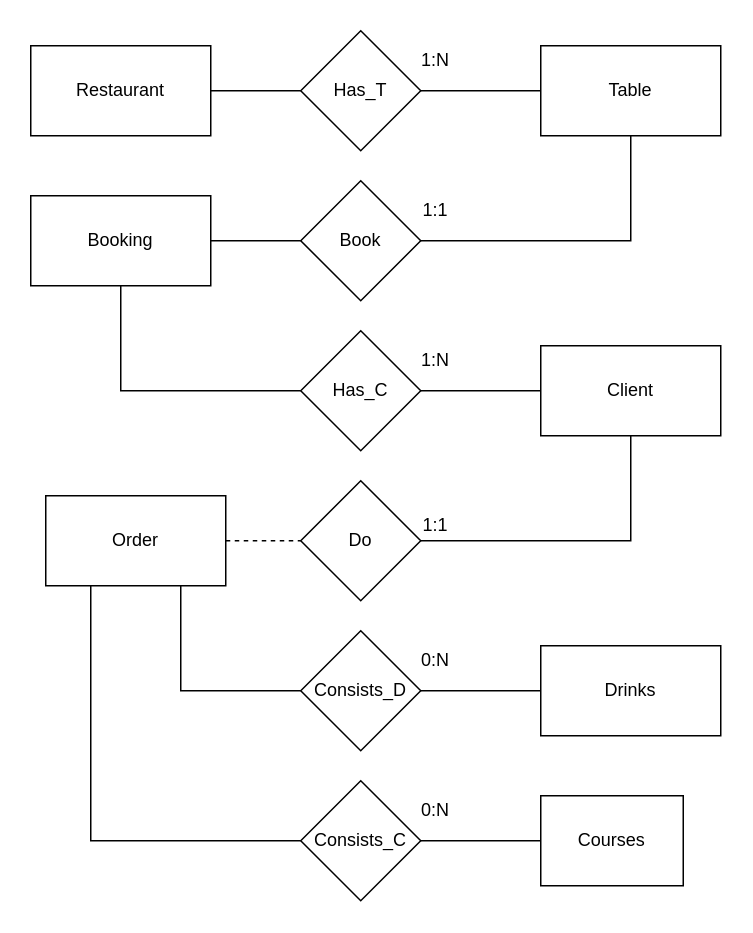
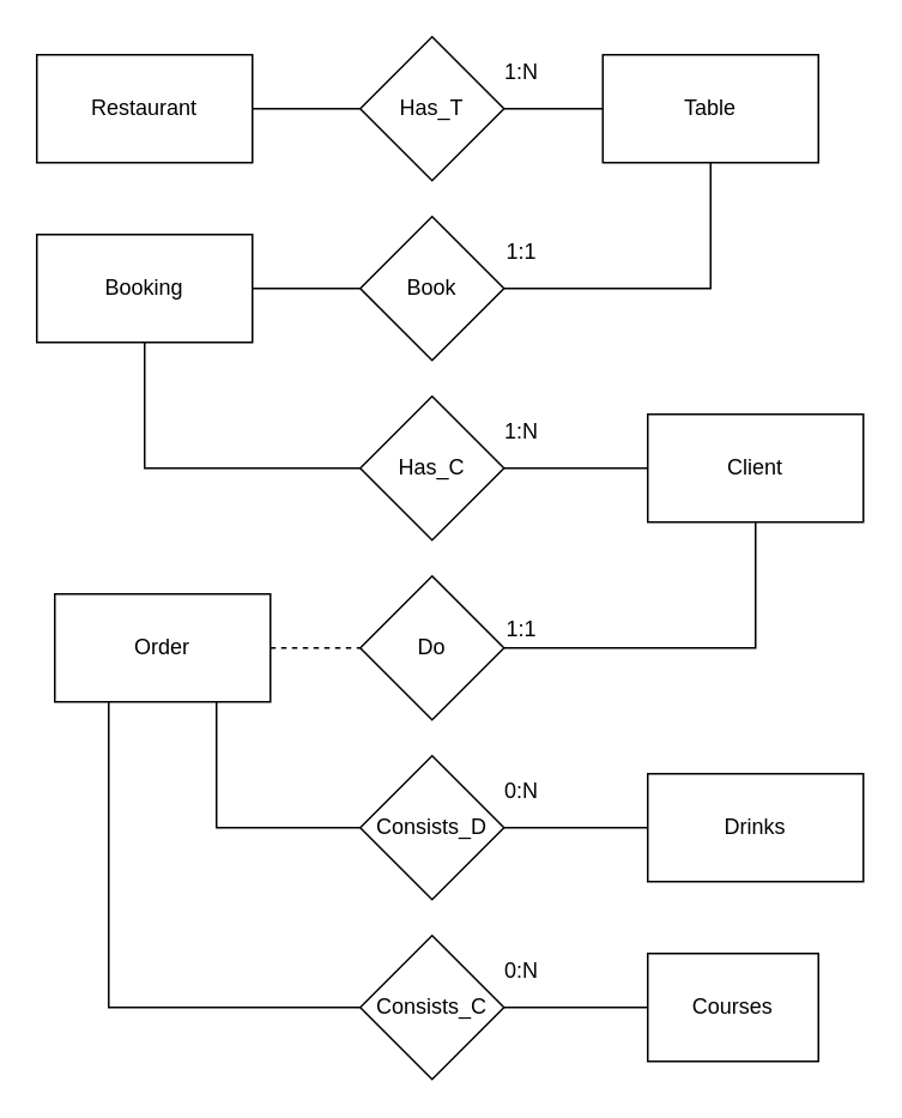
  <mxCell id="0" />
  <mxCell id="1" parent="0" />
  <mxCell id="2" value="Restaurant" style="rounded=0;whiteSpace=wrap;html=1;" parent="1" vertex="1"><mxGeometry x="20" y="30" width="120" height="60" as="geometry" /></mxCell>
  <mxCell id="3" style="edgeStyle=orthogonalEdgeStyle;rounded=0;orthogonalLoop=1;jettySize=auto;html=1;endArrow=none;endFill=0;" parent="1" source="4" target="16" edge="1"><mxGeometry relative="1" as="geometry" /></mxCell>
- <mxCell id="4" value="Table&lt;br&gt;" style="rounded=0;whiteSpace=wrap;html=1;" parent="1" vertex="1"><mxGeometry x="360" y="30" width="120" height="60" as="geometry" /></mxCell>
+ <mxCell id="4" value="Table&lt;br&gt;" style="rounded=0;whiteSpace=wrap;html=1;" parent="1" vertex="1"><mxGeometry x="335" y="30" width="120" height="60" as="geometry" /></mxCell>
  <mxCell id="5" style="edgeStyle=orthogonalEdgeStyle;rounded=0;orthogonalLoop=1;jettySize=auto;html=1;endArrow=none;endFill=0;" parent="1" source="6" target="18" edge="1"><mxGeometry relative="1" as="geometry" /></mxCell>
  <mxCell id="6" value="Booking" style="rounded=0;whiteSpace=wrap;html=1;" parent="1" vertex="1"><mxGeometry x="20" y="130" width="120" height="60" as="geometry" /></mxCell>
  <mxCell id="7" style="edgeStyle=orthogonalEdgeStyle;rounded=0;orthogonalLoop=1;jettySize=auto;html=1;endArrow=none;endFill=0;" parent="1" source="8" target="20" edge="1"><mxGeometry relative="1" as="geometry" /></mxCell>
  <mxCell id="8" value="Client" style="rounded=0;whiteSpace=wrap;html=1;" parent="1" vertex="1"><mxGeometry x="360" y="230" width="120" height="60" as="geometry" /></mxCell>
  <mxCell id="9" style="edgeStyle=orthogonalEdgeStyle;rounded=0;orthogonalLoop=1;jettySize=auto;html=1;endArrow=none;endFill=0;dashed=1;" parent="1" source="10" target="22" edge="1"><mxGeometry relative="1" as="geometry" /></mxCell>
  <mxCell id="10" value="Order&lt;br&gt;" style="rounded=0;whiteSpace=wrap;html=1;" parent="1" vertex="1"><mxGeometry x="30" y="330" width="120" height="60" as="geometry" /></mxCell>
  <mxCell id="11" style="edgeStyle=orthogonalEdgeStyle;rounded=0;orthogonalLoop=1;jettySize=auto;html=1;endArrow=none;endFill=0;" parent="1" source="12" target="24" edge="1"><mxGeometry relative="1" as="geometry" /></mxCell>
  <mxCell id="12" value="Courses" style="rounded=0;whiteSpace=wrap;html=1;" parent="1" vertex="1"><mxGeometry x="360" y="530" width="95" height="60" as="geometry" /></mxCell>
  <mxCell id="13" style="edgeStyle=orthogonalEdgeStyle;rounded=0;orthogonalLoop=1;jettySize=auto;html=1;endArrow=none;endFill=0;" parent="1" source="14" target="26" edge="1"><mxGeometry relative="1" as="geometry" /></mxCell>
  <mxCell id="14" value="Drinks" style="rounded=0;whiteSpace=wrap;html=1;" parent="1" vertex="1"><mxGeometry x="360" y="430" width="120" height="60" as="geometry" /></mxCell>
  <mxCell id="15" style="edgeStyle=orthogonalEdgeStyle;rounded=0;orthogonalLoop=1;jettySize=auto;html=1;endArrow=none;endFill=0;" parent="1" source="16" target="2" edge="1"><mxGeometry relative="1" as="geometry" /></mxCell>
  <mxCell id="16" value="Has_T" style="rhombus;whiteSpace=wrap;html=1;" parent="1" vertex="1"><mxGeometry x="200" y="20" width="80" height="80" as="geometry" /></mxCell>
  <mxCell id="17" style="edgeStyle=orthogonalEdgeStyle;rounded=0;orthogonalLoop=1;jettySize=auto;html=1;endArrow=none;endFill=0;" parent="1" source="18" target="4" edge="1"><mxGeometry relative="1" as="geometry" /></mxCell>
  <mxCell id="18" value="Book" style="rhombus;whiteSpace=wrap;html=1;" parent="1" vertex="1"><mxGeometry x="200" y="120" width="80" height="80" as="geometry" /></mxCell>
  <mxCell id="19" style="edgeStyle=orthogonalEdgeStyle;rounded=0;orthogonalLoop=1;jettySize=auto;html=1;endArrow=none;endFill=0;" parent="1" source="20" target="6" edge="1"><mxGeometry relative="1" as="geometry" /></mxCell>
  <mxCell id="20" value="Has_C" style="rhombus;whiteSpace=wrap;html=1;" parent="1" vertex="1"><mxGeometry x="200" y="220" width="80" height="80" as="geometry" /></mxCell>
  <mxCell id="21" style="edgeStyle=orthogonalEdgeStyle;rounded=0;orthogonalLoop=1;jettySize=auto;html=1;endArrow=none;endFill=0;" parent="1" source="22" target="8" edge="1"><mxGeometry relative="1" as="geometry" /></mxCell>
  <mxCell id="22" value="Do" style="rhombus;whiteSpace=wrap;html=1;" parent="1" vertex="1"><mxGeometry x="200" y="320" width="80" height="80" as="geometry" /></mxCell>
  <mxCell id="23" style="edgeStyle=orthogonalEdgeStyle;rounded=0;orthogonalLoop=1;jettySize=auto;html=1;exitX=0;exitY=0.5;exitDx=0;exitDy=0;entryX=0.25;entryY=1;entryDx=0;entryDy=0;endArrow=none;endFill=0;" parent="1" source="24" target="10" edge="1"><mxGeometry relative="1" as="geometry" /></mxCell>
  <mxCell id="24" value="Consists_C" style="rhombus;whiteSpace=wrap;html=1;" parent="1" vertex="1"><mxGeometry x="200" y="520" width="80" height="80" as="geometry" /></mxCell>
  <mxCell id="25" style="edgeStyle=orthogonalEdgeStyle;rounded=0;orthogonalLoop=1;jettySize=auto;html=1;exitX=0;exitY=0.5;exitDx=0;exitDy=0;entryX=0.75;entryY=1;entryDx=0;entryDy=0;endArrow=none;endFill=0;" parent="1" source="26" target="10" edge="1"><mxGeometry relative="1" as="geometry"><Array as="points"><mxPoint x="120" y="460" /></Array></mxGeometry></mxCell>
  <mxCell id="26" value="Consists_D" style="rhombus;whiteSpace=wrap;html=1;" parent="1" vertex="1"><mxGeometry x="200" y="420" width="80" height="80" as="geometry" /></mxCell>
  <mxCell id="27" value="1:N" style="text;html=1;strokeColor=none;fillColor=none;align=center;verticalAlign=middle;whiteSpace=wrap;rounded=0;" parent="1" vertex="1"><mxGeometry x="270" y="30" width="40" height="20" as="geometry" /></mxCell>
  <mxCell id="28" value="1:1" style="text;html=1;strokeColor=none;fillColor=none;align=center;verticalAlign=middle;whiteSpace=wrap;rounded=0;" parent="1" vertex="1"><mxGeometry x="270" y="130" width="40" height="20" as="geometry" /></mxCell>
  <mxCell id="29" value="1:N" style="text;html=1;strokeColor=none;fillColor=none;align=center;verticalAlign=middle;whiteSpace=wrap;rounded=0;" parent="1" vertex="1"><mxGeometry x="270" y="230" width="40" height="20" as="geometry" /></mxCell>
  <mxCell id="30" value="1:1" style="text;html=1;strokeColor=none;fillColor=none;align=center;verticalAlign=middle;whiteSpace=wrap;rounded=0;" parent="1" vertex="1"><mxGeometry x="270" y="340" width="40" height="20" as="geometry" /></mxCell>
  <mxCell id="31" value="0:N" style="text;html=1;strokeColor=none;fillColor=none;align=center;verticalAlign=middle;whiteSpace=wrap;rounded=0;" parent="1" vertex="1"><mxGeometry x="270" y="430" width="40" height="20" as="geometry" /></mxCell>
  <mxCell id="32" value="0:N" style="text;html=1;strokeColor=none;fillColor=none;align=center;verticalAlign=middle;whiteSpace=wrap;rounded=0;" parent="1" vertex="1"><mxGeometry x="270" y="530" width="40" height="20" as="geometry" /></mxCell>
